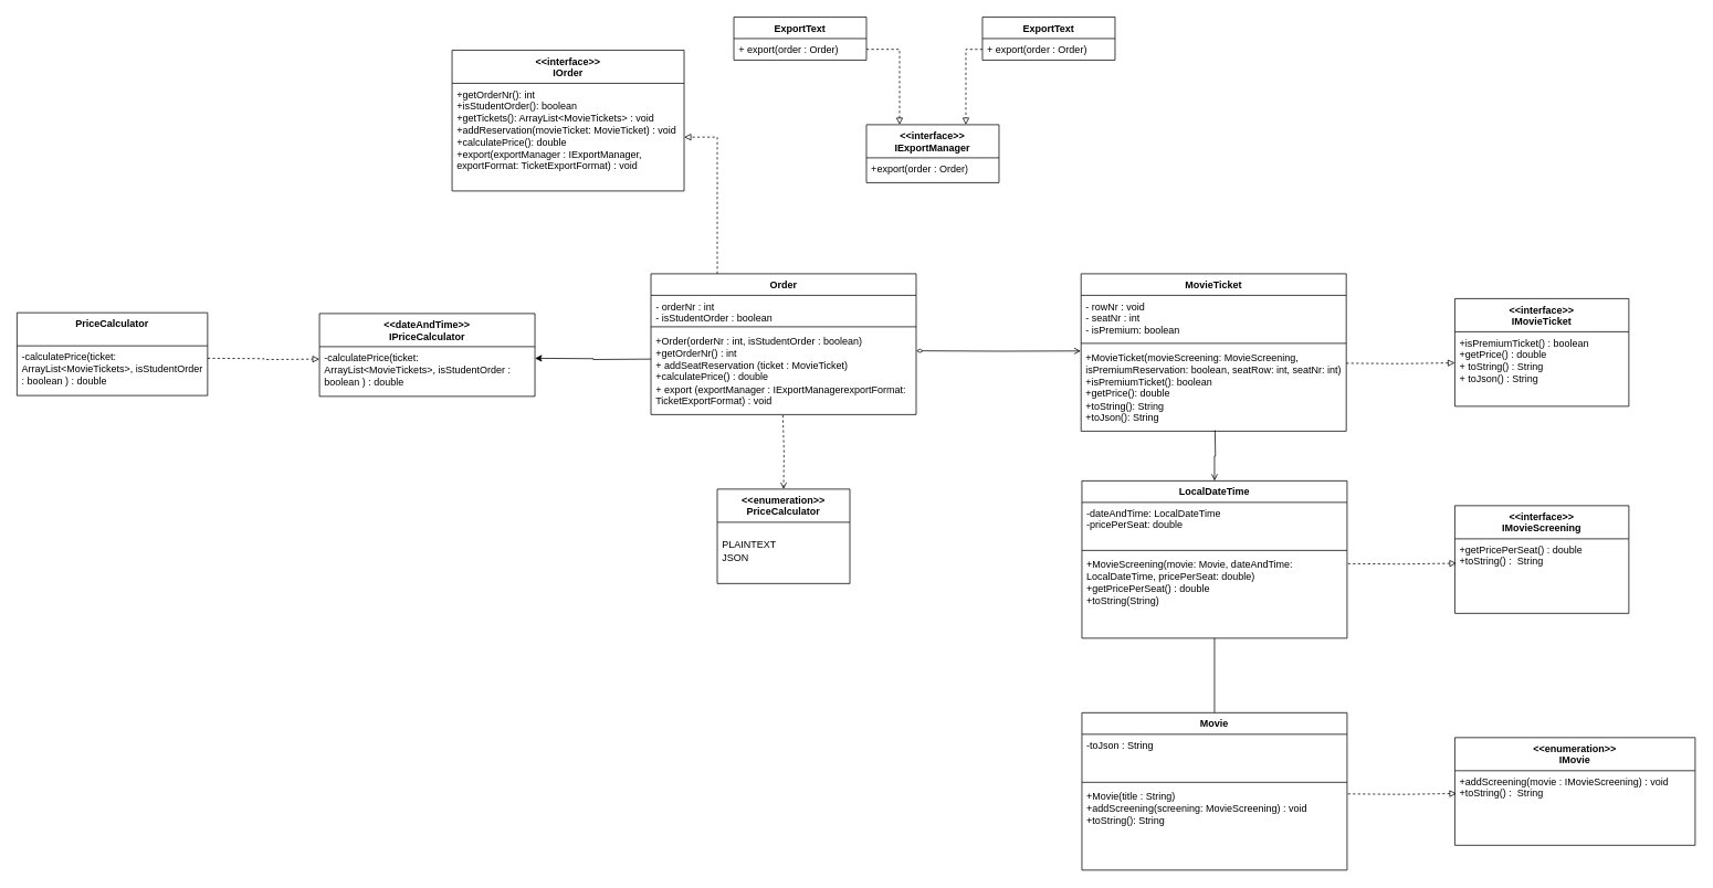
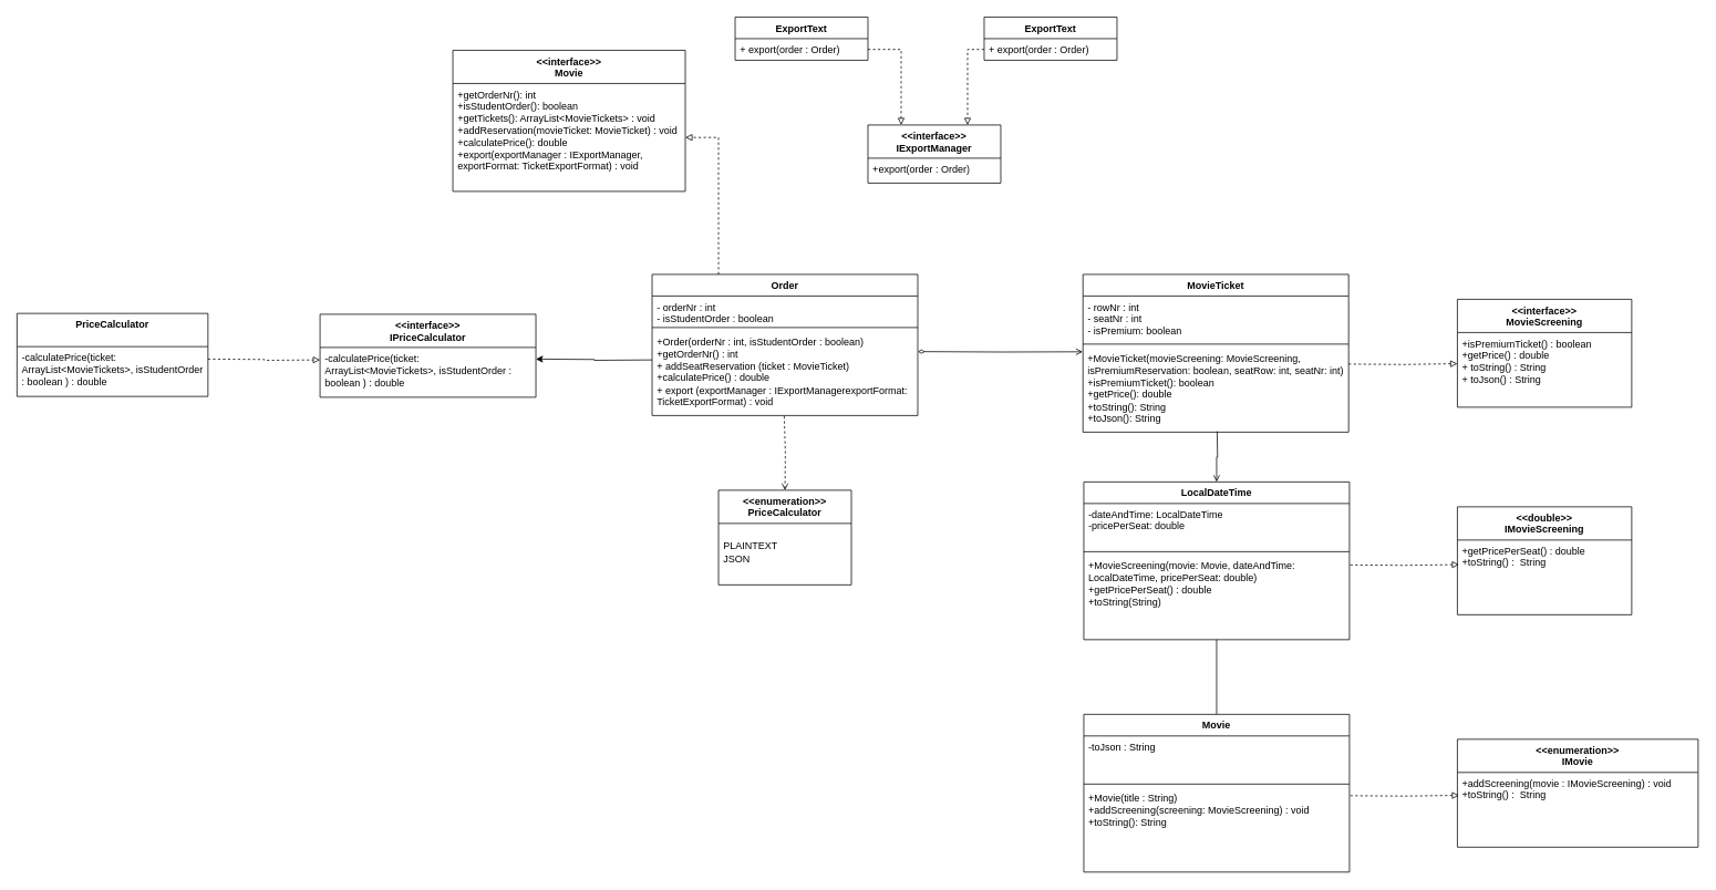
  <mxCell id="0" />
  <mxCell id="1" parent="0" />
  <mxCell id="2" style="edgeStyle=orthogonalEdgeStyle;rounded=0;orthogonalLoop=1;jettySize=auto;html=1;exitX=0.25;exitY=0;exitDx=0;exitDy=0;entryX=1;entryY=0.5;entryDx=0;entryDy=0;endArrow=block;endFill=0;dashed=1;" edge="1" parent="1" source="3" target="42"><mxGeometry relative="1" as="geometry" /></mxCell>
  <mxCell id="3" value="Order" style="swimlane;fontStyle=1;align=center;verticalAlign=top;childLayout=stackLayout;horizontal=1;startSize=26;horizontalStack=0;resizeParent=1;resizeParentMax=0;resizeLast=0;collapsible=1;marginBottom=0;whiteSpace=wrap;html=1;" vertex="1" parent="1"><mxGeometry x="785" y="330" width="320" height="170" as="geometry" /></mxCell>
  <mxCell id="4" value="- orderNr : int&lt;div&gt;- isStudentOrder : boolean&lt;/div&gt;" style="text;strokeColor=none;fillColor=none;align=left;verticalAlign=top;spacingLeft=4;spacingRight=4;overflow=hidden;rotatable=0;points=[[0,0.5],[1,0.5]];portConstraint=eastwest;whiteSpace=wrap;html=1;" vertex="1" parent="3"><mxGeometry y="26" width="320" height="34" as="geometry" /></mxCell>
  <mxCell id="5" value="" style="line;strokeWidth=1;fillColor=none;align=left;verticalAlign=middle;spacingTop=-1;spacingLeft=3;spacingRight=3;rotatable=0;labelPosition=right;points=[];portConstraint=eastwest;strokeColor=inherit;" vertex="1" parent="3"><mxGeometry y="60" width="320" height="8" as="geometry" /></mxCell>
  <mxCell id="6" value="+Order(orderNr : int, isStudentOrder : boolean)&lt;div&gt;+getOrderNr() : int&lt;/div&gt;&lt;div&gt;+ addSeatReservation (ticket : MovieTicket)&lt;/div&gt;&lt;div&gt;+calculatePrice() : double&lt;/div&gt;&lt;div&gt;+ export (exportManager : IExportManagerexportFormat: TicketExportFormat) : void&lt;/div&gt;" style="text;strokeColor=none;fillColor=none;align=left;verticalAlign=top;spacingLeft=4;spacingRight=4;overflow=hidden;rotatable=0;points=[[0,0.5],[1,0.5]];portConstraint=eastwest;whiteSpace=wrap;html=1;" vertex="1" parent="3"><mxGeometry y="68" width="320" height="102" as="geometry" /></mxCell>
  <mxCell id="7" style="edgeStyle=orthogonalEdgeStyle;rounded=0;orthogonalLoop=1;jettySize=auto;html=1;exitX=0.5;exitY=0;exitDx=0;exitDy=0;endArrow=none;endFill=0;startArrow=open;startFill=0;dashed=1;" edge="1" parent="1"><mxGeometry relative="1" as="geometry"><mxPoint x="944.111" y="500" as="targetPoint" /><mxPoint x="945" y="590" as="sourcePoint" /></mxGeometry></mxCell>
  <mxCell id="8" value="&amp;lt;&amp;lt;enumeration&amp;gt;&amp;gt;&lt;div&gt;PriceCalculator&lt;/div&gt;" style="swimlane;fontStyle=1;align=center;verticalAlign=top;childLayout=stackLayout;horizontal=1;startSize=40;horizontalStack=0;resizeParent=1;resizeParentMax=0;resizeLast=0;collapsible=1;marginBottom=0;whiteSpace=wrap;html=1;direction=east;" vertex="1" parent="1"><mxGeometry x="865" y="590" width="160" height="114" as="geometry" /></mxCell>
  <mxCell id="9" value="&lt;div&gt;&lt;br&gt;&lt;/div&gt;&lt;div&gt;PLAINTEXT&lt;/div&gt;&lt;div&gt;JSON&lt;/div&gt;" style="text;strokeColor=none;fillColor=none;align=left;verticalAlign=top;spacingLeft=4;spacingRight=4;overflow=hidden;rotatable=0;points=[[0,0.5],[1,0.5]];portConstraint=eastwest;whiteSpace=wrap;html=1;" vertex="1" parent="8"><mxGeometry y="40" width="160" height="74" as="geometry" /></mxCell>
  <mxCell id="10" value="&amp;lt;&amp;lt;interface&amp;gt;&amp;gt;&lt;div&gt;IExportManager&lt;/div&gt;" style="swimlane;fontStyle=1;align=center;verticalAlign=top;childLayout=stackLayout;horizontal=1;startSize=40;horizontalStack=0;resizeParent=1;resizeParentMax=0;resizeLast=0;collapsible=1;marginBottom=0;whiteSpace=wrap;html=1;direction=east;" vertex="1" parent="1"><mxGeometry x="1045" y="150" width="160" height="70" as="geometry" /></mxCell>
  <mxCell id="11" value="+export(order : Order)" style="text;strokeColor=none;fillColor=none;align=left;verticalAlign=top;spacingLeft=4;spacingRight=4;overflow=hidden;rotatable=0;points=[[0,0.5],[1,0.5]];portConstraint=eastwest;whiteSpace=wrap;html=1;" vertex="1" parent="10"><mxGeometry y="40" width="160" height="30" as="geometry" /></mxCell>
  <mxCell id="12" value="ExportText" style="swimlane;fontStyle=1;align=center;verticalAlign=top;childLayout=stackLayout;horizontal=1;startSize=26;horizontalStack=0;resizeParent=1;resizeParentMax=0;resizeLast=0;collapsible=1;marginBottom=0;whiteSpace=wrap;html=1;" vertex="1" parent="1"><mxGeometry x="885" y="20" width="160" height="52" as="geometry" /></mxCell>
  <mxCell id="13" value="+ export(order : Order)" style="text;strokeColor=none;fillColor=none;align=left;verticalAlign=top;spacingLeft=4;spacingRight=4;overflow=hidden;rotatable=0;points=[[0,0.5],[1,0.5]];portConstraint=eastwest;whiteSpace=wrap;html=1;" vertex="1" parent="12"><mxGeometry y="26" width="160" height="26" as="geometry" /></mxCell>
  <mxCell id="14" value="ExportText" style="swimlane;fontStyle=1;align=center;verticalAlign=top;childLayout=stackLayout;horizontal=1;startSize=26;horizontalStack=0;resizeParent=1;resizeParentMax=0;resizeLast=0;collapsible=1;marginBottom=0;whiteSpace=wrap;html=1;" vertex="1" parent="1"><mxGeometry x="1185" y="20" width="160" height="52" as="geometry" /></mxCell>
  <mxCell id="15" value="+ export(order : Order)" style="text;strokeColor=none;fillColor=none;align=left;verticalAlign=top;spacingLeft=4;spacingRight=4;overflow=hidden;rotatable=0;points=[[0,0.5],[1,0.5]];portConstraint=eastwest;whiteSpace=wrap;html=1;" vertex="1" parent="14"><mxGeometry y="26" width="160" height="26" as="geometry" /></mxCell>
  <mxCell id="16" value="MovieTicket" style="swimlane;fontStyle=1;align=center;verticalAlign=top;childLayout=stackLayout;horizontal=1;startSize=26;horizontalStack=0;resizeParent=1;resizeParentMax=0;resizeLast=0;collapsible=1;marginBottom=0;whiteSpace=wrap;html=1;" vertex="1" parent="1"><mxGeometry x="1304" y="330" width="320" height="190" as="geometry" /></mxCell>
- <mxCell id="17" value="- rowNr : void&lt;div&gt;- seatNr : int&lt;br&gt;&lt;div&gt;- isPremium: boolean&lt;/div&gt;&lt;/div&gt;" style="text;strokeColor=none;fillColor=none;align=left;verticalAlign=top;spacingLeft=4;spacingRight=4;overflow=hidden;rotatable=0;points=[[0,0.5],[1,0.5]];portConstraint=eastwest;whiteSpace=wrap;html=1;" vertex="1" parent="16"><mxGeometry y="26" width="320" height="54" as="geometry" /></mxCell>
+ <mxCell id="17" value="- rowNr : int&lt;div&gt;- seatNr : int&lt;br&gt;&lt;div&gt;- isPremium: boolean&lt;/div&gt;&lt;/div&gt;" style="text;strokeColor=none;fillColor=none;align=left;verticalAlign=top;spacingLeft=4;spacingRight=4;overflow=hidden;rotatable=0;points=[[0,0.5],[1,0.5]];portConstraint=eastwest;whiteSpace=wrap;html=1;" vertex="1" parent="16"><mxGeometry y="26" width="320" height="54" as="geometry" /></mxCell>
  <mxCell id="18" value="" style="line;strokeWidth=1;fillColor=none;align=left;verticalAlign=middle;spacingTop=-1;spacingLeft=3;spacingRight=3;rotatable=0;labelPosition=right;points=[];portConstraint=eastwest;strokeColor=inherit;" vertex="1" parent="16"><mxGeometry y="80" width="320" height="8" as="geometry" /></mxCell>
  <mxCell id="19" style="edgeStyle=orthogonalEdgeStyle;rounded=0;orthogonalLoop=1;jettySize=auto;html=1;exitX=1;exitY=0.5;exitDx=0;exitDy=0;endArrow=block;endFill=0;dashed=1;" edge="1" parent="16"><mxGeometry relative="1" as="geometry"><mxPoint x="451" y="107.556" as="targetPoint" /><mxPoint x="320" y="108" as="sourcePoint" /></mxGeometry></mxCell>
  <mxCell id="20" value="+MovieTicket(movieScreening: MovieScreening, isPremiumReservation: boolean, seatRow: int, seatNr: int)&lt;div&gt;+isPremiumTicket(): boolean&lt;/div&gt;&lt;div&gt;+getPrice(): double&lt;/div&gt;&lt;div&gt;+toString(): String&lt;/div&gt;&lt;div&gt;+toJson(): String&lt;/div&gt;" style="text;strokeColor=none;fillColor=none;align=left;verticalAlign=top;spacingLeft=4;spacingRight=4;overflow=hidden;rotatable=0;points=[[0,0.5],[1,0.5]];portConstraint=eastwest;whiteSpace=wrap;html=1;" vertex="1" parent="16"><mxGeometry y="88" width="320" height="102" as="geometry" /></mxCell>
  <mxCell id="21" style="edgeStyle=orthogonalEdgeStyle;rounded=0;orthogonalLoop=1;jettySize=auto;html=1;exitX=0.5;exitY=0;exitDx=0;exitDy=0;endArrow=none;startFill=0;startArrow=open;" edge="1" parent="1" source="22"><mxGeometry relative="1" as="geometry"><mxPoint x="1465.615" y="519" as="targetPoint" /><mxPoint x="1465" y="569" as="sourcePoint" /></mxGeometry></mxCell>
  <mxCell id="22" value="LocalDateTime" style="swimlane;fontStyle=1;align=center;verticalAlign=top;childLayout=stackLayout;horizontal=1;startSize=26;horizontalStack=0;resizeParent=1;resizeParentMax=0;resizeLast=0;collapsible=1;marginBottom=0;whiteSpace=wrap;html=1;" vertex="1" parent="1"><mxGeometry x="1305" y="580" width="320" height="190" as="geometry" /></mxCell>
  <mxCell id="23" value="-dateAndTime: LocalDateTime&lt;div&gt;-pricePerSeat: double&lt;/div&gt;" style="text;strokeColor=none;fillColor=none;align=left;verticalAlign=top;spacingLeft=4;spacingRight=4;overflow=hidden;rotatable=0;points=[[0,0.5],[1,0.5]];portConstraint=eastwest;whiteSpace=wrap;html=1;" vertex="1" parent="22"><mxGeometry y="26" width="320" height="54" as="geometry" /></mxCell>
  <mxCell id="24" value="" style="line;strokeWidth=1;fillColor=none;align=left;verticalAlign=middle;spacingTop=-1;spacingLeft=3;spacingRight=3;rotatable=0;labelPosition=right;points=[];portConstraint=eastwest;strokeColor=inherit;" vertex="1" parent="22"><mxGeometry y="80" width="320" height="8" as="geometry" /></mxCell>
  <mxCell id="25" value="+MovieScreening(movie: Movie, dateAndTime: LocalDateTime, pricePerSeat: double)&lt;div&gt;+getPricePerSeat() : double&lt;/div&gt;&lt;div&gt;+toString(String)&lt;/div&gt;" style="text;strokeColor=none;fillColor=none;align=left;verticalAlign=top;spacingLeft=4;spacingRight=4;overflow=hidden;rotatable=0;points=[[0,0.5],[1,0.5]];portConstraint=eastwest;whiteSpace=wrap;html=1;" vertex="1" parent="22"><mxGeometry y="88" width="320" height="102" as="geometry" /></mxCell>
  <mxCell id="26" value="" style="edgeStyle=orthogonalEdgeStyle;rounded=0;orthogonalLoop=1;jettySize=auto;html=1;endArrow=none;startFill=0;" edge="1" parent="1" source="27" target="25"><mxGeometry relative="1" as="geometry"><Array as="points"><mxPoint x="1465" y="790" /><mxPoint x="1465" y="790" /></Array></mxGeometry></mxCell>
  <mxCell id="27" value="Movie" style="swimlane;fontStyle=1;align=center;verticalAlign=top;childLayout=stackLayout;horizontal=1;startSize=26;horizontalStack=0;resizeParent=1;resizeParentMax=0;resizeLast=0;collapsible=1;marginBottom=0;whiteSpace=wrap;html=1;" vertex="1" parent="1"><mxGeometry x="1305" y="860" width="320" height="190" as="geometry" /></mxCell>
  <mxCell id="28" value="-toJson : String" style="text;strokeColor=none;fillColor=none;align=left;verticalAlign=top;spacingLeft=4;spacingRight=4;overflow=hidden;rotatable=0;points=[[0,0.5],[1,0.5]];portConstraint=eastwest;whiteSpace=wrap;html=1;" vertex="1" parent="27"><mxGeometry y="26" width="320" height="54" as="geometry" /></mxCell>
  <mxCell id="29" value="" style="line;strokeWidth=1;fillColor=none;align=left;verticalAlign=middle;spacingTop=-1;spacingLeft=3;spacingRight=3;rotatable=0;labelPosition=right;points=[];portConstraint=eastwest;strokeColor=inherit;" vertex="1" parent="27"><mxGeometry y="80" width="320" height="8" as="geometry" /></mxCell>
  <mxCell id="30" value="+Movie(title : String)&lt;div&gt;+addScreening(screening: MovieScreening) : void&lt;/div&gt;&lt;div&gt;+toString(): String&lt;/div&gt;" style="text;strokeColor=none;fillColor=none;align=left;verticalAlign=top;spacingLeft=4;spacingRight=4;overflow=hidden;rotatable=0;points=[[0,0.5],[1,0.5]];portConstraint=eastwest;whiteSpace=wrap;html=1;" vertex="1" parent="27"><mxGeometry y="88" width="320" height="102" as="geometry" /></mxCell>
  <mxCell id="31" value="PriceCalculator" style="swimlane;fontStyle=1;align=center;verticalAlign=top;childLayout=stackLayout;horizontal=1;startSize=40;horizontalStack=0;resizeParent=1;resizeParentMax=0;resizeLast=0;collapsible=1;marginBottom=0;whiteSpace=wrap;html=1;direction=east;" vertex="1" parent="1"><mxGeometry x="20" y="377" width="230" height="100" as="geometry" /></mxCell>
  <mxCell id="32" value="-calculatePrice(ticket: ArrayList&amp;lt;MovieTickets&amp;gt;, isStudentOrder : boolean ) : double" style="text;strokeColor=none;fillColor=none;align=left;verticalAlign=top;spacingLeft=4;spacingRight=4;overflow=hidden;rotatable=0;points=[[0,0.5],[1,0.5]];portConstraint=eastwest;whiteSpace=wrap;html=1;" vertex="1" parent="31"><mxGeometry y="40" width="230" height="60" as="geometry" /></mxCell>
- <mxCell id="33" value="&amp;lt;&amp;lt;dateAndTime&amp;gt;&amp;gt;&lt;div&gt;IPriceCalculator&lt;/div&gt;" style="swimlane;fontStyle=1;align=center;verticalAlign=top;childLayout=stackLayout;horizontal=1;startSize=40;horizontalStack=0;resizeParent=1;resizeParentMax=0;resizeLast=0;collapsible=1;marginBottom=0;whiteSpace=wrap;html=1;direction=east;" vertex="1" parent="1"><mxGeometry x="385" y="378" width="260" height="100" as="geometry" /></mxCell>
+ <mxCell id="33" value="&amp;lt;&amp;lt;interface&amp;gt;&amp;gt;&lt;div&gt;IPriceCalculator&lt;/div&gt;" style="swimlane;fontStyle=1;align=center;verticalAlign=top;childLayout=stackLayout;horizontal=1;startSize=40;horizontalStack=0;resizeParent=1;resizeParentMax=0;resizeLast=0;collapsible=1;marginBottom=0;whiteSpace=wrap;html=1;direction=east;" vertex="1" parent="1"><mxGeometry x="385" y="378" width="260" height="100" as="geometry" /></mxCell>
  <mxCell id="34" value="-calculatePrice(ticket: ArrayList&amp;lt;MovieTickets&amp;gt;, isStudentOrder : boolean ) : double" style="text;strokeColor=none;fillColor=none;align=left;verticalAlign=top;spacingLeft=4;spacingRight=4;overflow=hidden;rotatable=0;points=[[0,0.5],[1,0.5]];portConstraint=eastwest;whiteSpace=wrap;html=1;" vertex="1" parent="33"><mxGeometry y="40" width="260" height="60" as="geometry" /></mxCell>
- <mxCell id="35" value="&amp;lt;&amp;lt;interface&amp;gt;&amp;gt;&lt;div&gt;IMovieTicket&lt;/div&gt;" style="swimlane;fontStyle=1;align=center;verticalAlign=top;childLayout=stackLayout;horizontal=1;startSize=40;horizontalStack=0;resizeParent=1;resizeParentMax=0;resizeLast=0;collapsible=1;marginBottom=0;whiteSpace=wrap;html=1;direction=east;" vertex="1" parent="1"><mxGeometry x="1755" y="360" width="210" height="130" as="geometry" /></mxCell>
+ <mxCell id="35" value="&amp;lt;&amp;lt;interface&amp;gt;&amp;gt;&lt;div&gt;MovieScreening&lt;/div&gt;" style="swimlane;fontStyle=1;align=center;verticalAlign=top;childLayout=stackLayout;horizontal=1;startSize=40;horizontalStack=0;resizeParent=1;resizeParentMax=0;resizeLast=0;collapsible=1;marginBottom=0;whiteSpace=wrap;html=1;direction=east;" vertex="1" parent="1"><mxGeometry x="1755" y="360" width="210" height="130" as="geometry" /></mxCell>
  <mxCell id="36" value="+isPremiumTicket() : boolean&lt;div&gt;+getPrice() : double&lt;/div&gt;&lt;div&gt;+ toString() : String&lt;/div&gt;&lt;div&gt;+ toJson() : String&lt;/div&gt;" style="text;strokeColor=none;fillColor=none;align=left;verticalAlign=top;spacingLeft=4;spacingRight=4;overflow=hidden;rotatable=0;points=[[0,0.5],[1,0.5]];portConstraint=eastwest;whiteSpace=wrap;html=1;" vertex="1" parent="35"><mxGeometry y="40" width="210" height="90" as="geometry" /></mxCell>
- <mxCell id="37" value="&amp;lt;&amp;lt;interface&amp;gt;&amp;gt;&lt;div&gt;IMovieScreening&lt;/div&gt;" style="swimlane;fontStyle=1;align=center;verticalAlign=top;childLayout=stackLayout;horizontal=1;startSize=40;horizontalStack=0;resizeParent=1;resizeParentMax=0;resizeLast=0;collapsible=1;marginBottom=0;whiteSpace=wrap;html=1;direction=east;" vertex="1" parent="1"><mxGeometry x="1755" y="610" width="210" height="130" as="geometry" /></mxCell>
+ <mxCell id="37" value="&amp;lt;&amp;lt;double&amp;gt;&amp;gt;&lt;div&gt;IMovieScreening&lt;/div&gt;" style="swimlane;fontStyle=1;align=center;verticalAlign=top;childLayout=stackLayout;horizontal=1;startSize=40;horizontalStack=0;resizeParent=1;resizeParentMax=0;resizeLast=0;collapsible=1;marginBottom=0;whiteSpace=wrap;html=1;direction=east;" vertex="1" parent="1"><mxGeometry x="1755" y="610" width="210" height="130" as="geometry" /></mxCell>
  <mxCell id="38" value="+getPricePerSeat() : double&lt;div&gt;+toString() :&amp;nbsp; String&lt;/div&gt;" style="text;strokeColor=none;fillColor=none;align=left;verticalAlign=top;spacingLeft=4;spacingRight=4;overflow=hidden;rotatable=0;points=[[0,0.5],[1,0.5]];portConstraint=eastwest;whiteSpace=wrap;html=1;" vertex="1" parent="37"><mxGeometry y="40" width="210" height="90" as="geometry" /></mxCell>
  <mxCell id="39" value="&amp;lt;&amp;lt;enumeration&amp;gt;&amp;gt;&lt;div&gt;IMovie&lt;/div&gt;" style="swimlane;fontStyle=1;align=center;verticalAlign=top;childLayout=stackLayout;horizontal=1;startSize=40;horizontalStack=0;resizeParent=1;resizeParentMax=0;resizeLast=0;collapsible=1;marginBottom=0;whiteSpace=wrap;html=1;direction=east;" vertex="1" parent="1"><mxGeometry x="1755" y="890" width="290" height="130" as="geometry" /></mxCell>
  <mxCell id="40" value="+addScreening(movie : IMovieScreening) : void&lt;div&gt;+toString() :&amp;nbsp; String&lt;/div&gt;" style="text;strokeColor=none;fillColor=none;align=left;verticalAlign=top;spacingLeft=4;spacingRight=4;overflow=hidden;rotatable=0;points=[[0,0.5],[1,0.5]];portConstraint=eastwest;whiteSpace=wrap;html=1;" vertex="1" parent="39"><mxGeometry y="40" width="290" height="90" as="geometry" /></mxCell>
- <mxCell id="41" value="&amp;lt;&amp;lt;interface&amp;gt;&amp;gt;&lt;div&gt;IOrder&lt;/div&gt;" style="swimlane;fontStyle=1;align=center;verticalAlign=top;childLayout=stackLayout;horizontal=1;startSize=40;horizontalStack=0;resizeParent=1;resizeParentMax=0;resizeLast=0;collapsible=1;marginBottom=0;whiteSpace=wrap;html=1;direction=east;" vertex="1" parent="1"><mxGeometry x="545" width="280" height="170" as="geometry" y="60" /></mxCell>
+ <mxCell id="41" value="&amp;lt;&amp;lt;interface&amp;gt;&amp;gt;&lt;div&gt;Movie&lt;/div&gt;" style="swimlane;fontStyle=1;align=center;verticalAlign=top;childLayout=stackLayout;horizontal=1;startSize=40;horizontalStack=0;resizeParent=1;resizeParentMax=0;resizeLast=0;collapsible=1;marginBottom=0;whiteSpace=wrap;html=1;direction=east;" vertex="1" parent="1"><mxGeometry x="545" width="280" height="170" as="geometry" y="60" /></mxCell>
  <mxCell id="42" value="+getOrderNr(): int&lt;div&gt;+isStudentOrder(): boolean&lt;/div&gt;&lt;div&gt;+getTickets(): ArrayList&amp;lt;MovieTickets&amp;gt; : void&lt;/div&gt;&lt;div&gt;+addReservation(movieTicket: MovieTicket) : void&lt;/div&gt;&lt;div&gt;+calculatePrice(): double&lt;/div&gt;&lt;div&gt;+export(exportManager : IExportManager, exportFormat: TicketExportFormat) : void&lt;/div&gt;" style="text;strokeColor=none;fillColor=none;align=left;verticalAlign=top;spacingLeft=4;spacingRight=4;overflow=hidden;rotatable=0;points=[[0,0.5],[1,0.5]];portConstraint=eastwest;whiteSpace=wrap;html=1;" vertex="1" parent="41"><mxGeometry y="40" width="280" height="130" as="geometry" /></mxCell>
  <mxCell id="43" style="edgeStyle=orthogonalEdgeStyle;rounded=0;orthogonalLoop=1;jettySize=auto;html=1;exitX=1;exitY=0.5;exitDx=0;exitDy=0;entryX=0;entryY=0.5;entryDx=0;entryDy=0;dashed=1;endArrow=block;endFill=0;" edge="1" parent="1"><mxGeometry relative="1" as="geometry"><mxPoint x="250" y="432" as="sourcePoint" /><mxPoint x="385" y="433" as="targetPoint" /></mxGeometry></mxCell>
  <mxCell id="44" style="edgeStyle=orthogonalEdgeStyle;rounded=0;orthogonalLoop=1;jettySize=auto;html=1;exitX=0;exitY=0.5;exitDx=0;exitDy=0;entryX=1;entryY=0.5;entryDx=0;entryDy=0;" edge="1" parent="1"><mxGeometry relative="1" as="geometry"><mxPoint x="785" y="433" as="sourcePoint" /><mxPoint x="645" y="432" as="targetPoint" /></mxGeometry></mxCell>
  <mxCell id="45" style="edgeStyle=orthogonalEdgeStyle;rounded=0;orthogonalLoop=1;jettySize=auto;html=1;exitX=1;exitY=0.5;exitDx=0;exitDy=0;dashed=1;endArrow=block;endFill=0;entryX=0.25;entryY=0;entryDx=0;entryDy=0;" edge="1" parent="1" source="13" target="10"><mxGeometry relative="1" as="geometry"><mxPoint x="260" y="442" as="sourcePoint" /><mxPoint x="985" y="130" as="targetPoint" /></mxGeometry></mxCell>
  <mxCell id="46" style="edgeStyle=orthogonalEdgeStyle;rounded=0;orthogonalLoop=1;jettySize=auto;html=1;exitX=0;exitY=0.5;exitDx=0;exitDy=0;dashed=1;endArrow=block;endFill=0;entryX=0.75;entryY=0;entryDx=0;entryDy=0;" edge="1" parent="1" source="15" target="10"><mxGeometry relative="1" as="geometry"><mxPoint x="1055" y="69" as="sourcePoint" /><mxPoint x="1095" y="160" as="targetPoint" /></mxGeometry></mxCell>
  <mxCell id="47" style="edgeStyle=orthogonalEdgeStyle;rounded=0;orthogonalLoop=1;jettySize=auto;html=1;exitX=1;exitY=0.5;exitDx=0;exitDy=0;entryX=-0.004;entryY=0.306;entryDx=0;entryDy=0;entryPerimeter=0;endArrow=open;endFill=0;startArrow=diamondThin;startFill=0;" edge="1" parent="1"><mxGeometry relative="1" as="geometry"><mxPoint x="1105" y="423" as="sourcePoint" /><mxPoint x="1303.72" y="423.212" as="targetPoint" /></mxGeometry></mxCell>
  <mxCell id="48" style="edgeStyle=orthogonalEdgeStyle;rounded=0;orthogonalLoop=1;jettySize=auto;html=1;exitX=1;exitY=0.5;exitDx=0;exitDy=0;endArrow=block;endFill=0;dashed=1;" edge="1" parent="1"><mxGeometry relative="1" as="geometry"><mxPoint x="1757" y="679.556" as="targetPoint" /><mxPoint x="1626" y="680" as="sourcePoint" /></mxGeometry></mxCell>
  <mxCell id="49" style="edgeStyle=orthogonalEdgeStyle;rounded=0;orthogonalLoop=1;jettySize=auto;html=1;exitX=1;exitY=0.5;exitDx=0;exitDy=0;endArrow=block;endFill=0;dashed=1;" edge="1" parent="1"><mxGeometry relative="1" as="geometry"><mxPoint x="1757" y="957.556" as="targetPoint" /><mxPoint x="1626" y="958" as="sourcePoint" /></mxGeometry></mxCell>
